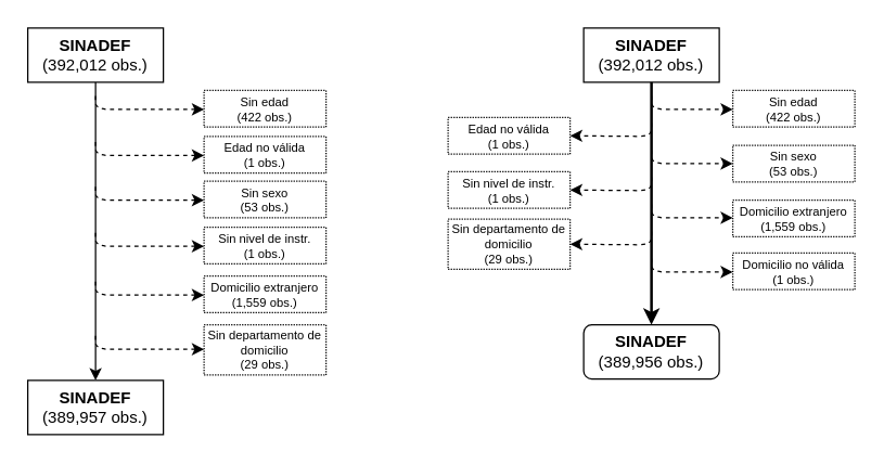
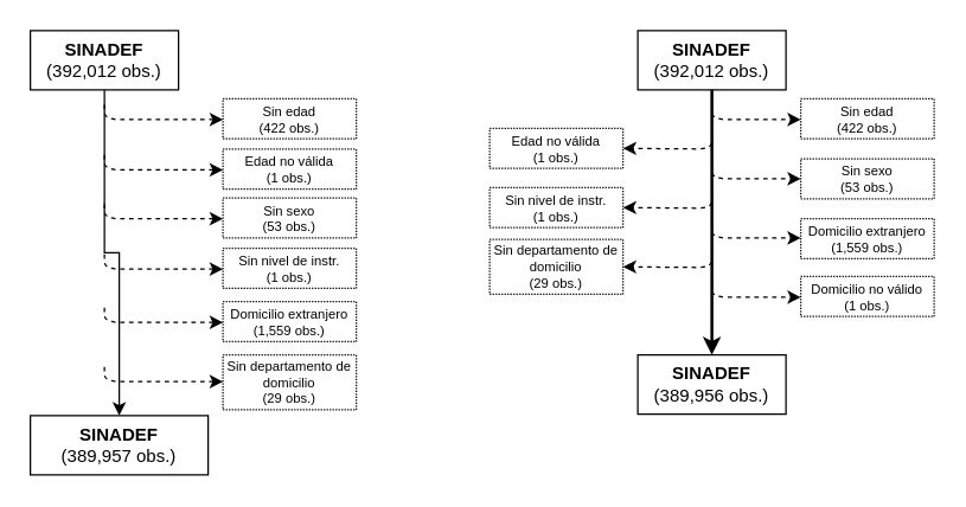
  <mxCell id="0" />
  <mxCell id="1" parent="0" />
  <mxCell id="2" value="&lt;div&gt;&lt;b&gt;SINADEF&lt;/b&gt;&lt;/div&gt;&lt;div&gt;(392,012 obs.)&lt;br&gt;&lt;/div&gt;" style="rounded=0;whiteSpace=wrap;html=1;fontStyle=0" vertex="1" parent="1"><mxGeometry x="20" y="20" width="100" height="40" as="geometry" /></mxCell>
  <mxCell id="3" style="edgeStyle=orthogonalEdgeStyle;rounded=0;orthogonalLoop=1;jettySize=auto;html=1;exitX=0.5;exitY=1;exitDx=0;exitDy=0;entryX=0.5;entryY=0;entryDx=0;entryDy=0;" edge="1" parent="1" source="2" target="4"><mxGeometry relative="1" as="geometry"><mxPoint x="69.884" y="87" as="targetPoint" /><mxPoint x="69.884" y="67" as="sourcePoint" /></mxGeometry></mxCell>
- <mxCell id="4" value="&lt;div&gt;&lt;b&gt;SINADEF&lt;/b&gt;&lt;/div&gt;&lt;div&gt;(389,957 obs.)&lt;br&gt;&lt;/div&gt;" style="rounded=0;whiteSpace=wrap;html=1;" vertex="1" parent="1"><mxGeometry x="20" y="280" width="100" height="40" as="geometry" /></mxCell>
+ <mxCell id="4" value="&lt;div&gt;&lt;b&gt;SINADEF&lt;/b&gt;&lt;/div&gt;&lt;div&gt;(389,957 obs.)&lt;br&gt;&lt;/div&gt;" style="rounded=0;whiteSpace=wrap;html=1;" vertex="1" parent="1"><mxGeometry x="20" y="280" width="120" height="40" as="geometry" /></mxCell>
  <mxCell id="5" value="" style="endArrow=classic;html=1;dashed=1;" edge="1" parent="1"><mxGeometry width="50" height="50" relative="1" as="geometry"><mxPoint x="70" y="70" as="sourcePoint" /><mxPoint x="150" y="80" as="targetPoint" /><Array as="points"><mxPoint x="70" y="80" /></Array></mxGeometry></mxCell>
  <mxCell id="6" value="&lt;div style=&quot;font-size: 9px;&quot;&gt;Sin edad&lt;br style=&quot;font-size: 9px;&quot;&gt;&lt;/div&gt;&lt;div style=&quot;font-size: 9px;&quot;&gt;(422 obs.)&lt;br style=&quot;font-size: 9px;&quot;&gt;&lt;/div&gt;" style="rounded=0;whiteSpace=wrap;html=1;fontSize=9;dashed=1;dashPattern=1 1;" vertex="1" parent="1"><mxGeometry x="150" y="66" width="90" height="27" as="geometry" /></mxCell>
  <mxCell id="7" value="" style="endArrow=classic;html=1;dashed=1;" edge="1" parent="1"><mxGeometry width="50" height="50" relative="1" as="geometry"><mxPoint x="70" y="104" as="sourcePoint" /><mxPoint x="150" y="114" as="targetPoint" /><Array as="points"><mxPoint x="70" y="114" /></Array></mxGeometry></mxCell>
  <mxCell id="8" value="&lt;div style=&quot;font-size: 9px&quot;&gt;Edad no válida&lt;br style=&quot;font-size: 9px&quot;&gt;&lt;/div&gt;&lt;div style=&quot;font-size: 9px&quot;&gt;(1 obs.)&lt;br style=&quot;font-size: 9px&quot;&gt;&lt;/div&gt;" style="rounded=0;whiteSpace=wrap;html=1;fontSize=9;dashed=1;dashPattern=1 1;" vertex="1" parent="1"><mxGeometry x="150" y="100" width="90" height="27" as="geometry" /></mxCell>
  <mxCell id="9" value="" style="endArrow=classic;html=1;dashed=1;" edge="1" parent="1"><mxGeometry width="50" height="50" relative="1" as="geometry"><mxPoint x="70" y="137" as="sourcePoint" /><mxPoint x="150" y="147" as="targetPoint" /><Array as="points"><mxPoint x="70" y="147" /></Array></mxGeometry></mxCell>
  <mxCell id="10" value="&lt;div style=&quot;font-size: 9px&quot;&gt;Sin sexo&lt;br style=&quot;font-size: 9px&quot;&gt;&lt;/div&gt;&lt;div style=&quot;font-size: 9px&quot;&gt;(53 obs.)&lt;br style=&quot;font-size: 9px&quot;&gt;&lt;/div&gt;" style="rounded=0;whiteSpace=wrap;html=1;fontSize=9;dashed=1;dashPattern=1 1;" vertex="1" parent="1"><mxGeometry x="150" y="133" width="90" height="27" as="geometry" /></mxCell>
  <mxCell id="11" value="" style="endArrow=classic;html=1;dashed=1;" edge="1" parent="1"><mxGeometry width="50" height="50" relative="1" as="geometry"><mxPoint x="70" y="171" as="sourcePoint" /><mxPoint x="150" y="181" as="targetPoint" /><Array as="points"><mxPoint x="70" y="181" /></Array></mxGeometry></mxCell>
  <mxCell id="12" value="&lt;div style=&quot;font-size: 9px&quot;&gt;Sin nivel de instr.&lt;br style=&quot;font-size: 9px&quot;&gt;&lt;/div&gt;&lt;div style=&quot;font-size: 9px&quot;&gt;(1 obs.)&lt;br style=&quot;font-size: 9px&quot;&gt;&lt;/div&gt;" style="rounded=0;whiteSpace=wrap;html=1;fontSize=9;dashed=1;dashPattern=1 1;" vertex="1" parent="1"><mxGeometry x="150" y="167" width="90" height="27" as="geometry" /></mxCell>
  <mxCell id="13" value="" style="endArrow=classic;html=1;dashed=1;" edge="1" parent="1"><mxGeometry width="50" height="50" relative="1" as="geometry"><mxPoint x="70" y="207" as="sourcePoint" /><mxPoint x="150" y="217" as="targetPoint" /><Array as="points"><mxPoint x="70" y="217" /></Array></mxGeometry></mxCell>
  <mxCell id="14" value="&lt;div style=&quot;font-size: 9px&quot;&gt;Domicilio extranjero&lt;br style=&quot;font-size: 9px&quot;&gt;&lt;/div&gt;&lt;div style=&quot;font-size: 9px&quot;&gt;(1,559 obs.)&lt;br style=&quot;font-size: 9px&quot;&gt;&lt;/div&gt;" style="rounded=0;whiteSpace=wrap;html=1;fontSize=9;dashed=1;dashPattern=1 1;" vertex="1" parent="1"><mxGeometry x="150" y="203" width="90" height="27" as="geometry" /></mxCell>
  <mxCell id="15" value="" style="endArrow=classic;html=1;dashed=1;" edge="1" parent="1"><mxGeometry width="50" height="50" relative="1" as="geometry"><mxPoint x="70" y="247" as="sourcePoint" /><mxPoint x="150" y="257" as="targetPoint" /><Array as="points"><mxPoint x="70" y="257" /></Array></mxGeometry></mxCell>
  <mxCell id="16" value="&lt;div style=&quot;font-size: 9px&quot;&gt;Sin departamento de domicilio&lt;br style=&quot;font-size: 9px&quot;&gt;&lt;/div&gt;&lt;div style=&quot;font-size: 9px&quot;&gt;(29 obs.)&lt;br style=&quot;font-size: 9px&quot;&gt;&lt;/div&gt;" style="rounded=0;whiteSpace=wrap;html=1;fontSize=9;dashed=1;dashPattern=1 1;" vertex="1" parent="1"><mxGeometry x="150" y="239" width="90" height="37" as="geometry" /></mxCell>
  <mxCell id="17" value="&lt;div&gt;&lt;b&gt;SINADEF&lt;/b&gt;&lt;/div&gt;&lt;div&gt;(392,012 obs.)&lt;br&gt;&lt;/div&gt;" style="rounded=0;whiteSpace=wrap;html=1;fontStyle=0" vertex="1" parent="1"><mxGeometry x="430" y="20" width="100" height="40" as="geometry" /></mxCell>
  <mxCell id="18" style="edgeStyle=orthogonalEdgeStyle;rounded=0;orthogonalLoop=1;jettySize=auto;html=1;exitX=0.5;exitY=1;exitDx=0;exitDy=0;entryX=0.5;entryY=0;entryDx=0;entryDy=0;strokeWidth=2;" edge="1" parent="1" source="17" target="19"><mxGeometry relative="1" as="geometry"><mxPoint x="479.884" y="87" as="targetPoint" /><mxPoint x="479.884" y="67" as="sourcePoint" /></mxGeometry></mxCell>
- <mxCell id="19" value="&lt;div&gt;&lt;b&gt;SINADEF&lt;/b&gt;&lt;/div&gt;&lt;div&gt;(389,956 obs.)&lt;br&gt;&lt;/div&gt;" style="whiteSpace=wrap;html=1;rounded=1;" vertex="1" parent="1"><mxGeometry x="430" y="239" width="100" height="40" as="geometry" /></mxCell>
+ <mxCell id="19" value="&lt;div&gt;&lt;b&gt;SINADEF&lt;/b&gt;&lt;/div&gt;&lt;div&gt;(389,956 obs.)&lt;br&gt;&lt;/div&gt;" style="rounded=0;whiteSpace=wrap;html=1;" vertex="1" parent="1"><mxGeometry x="430" y="239" width="100" height="40" as="geometry" /></mxCell>
  <mxCell id="20" value="" style="endArrow=classic;html=1;dashed=1;" edge="1" parent="1"><mxGeometry width="50" height="50" relative="1" as="geometry"><mxPoint x="480" y="70" as="sourcePoint" /><mxPoint x="540" y="80" as="targetPoint" /><Array as="points"><mxPoint x="480" y="80" /></Array></mxGeometry></mxCell>
  <mxCell id="21" value="&lt;div style=&quot;font-size: 9px;&quot;&gt;Sin edad&lt;br style=&quot;font-size: 9px;&quot;&gt;&lt;/div&gt;&lt;div style=&quot;font-size: 9px;&quot;&gt;(422 obs.)&lt;br style=&quot;font-size: 9px;&quot;&gt;&lt;/div&gt;" style="rounded=0;whiteSpace=wrap;html=1;fontSize=9;dashed=1;dashPattern=1 1;" vertex="1" parent="1"><mxGeometry x="540" y="66" width="90" height="27" as="geometry" /></mxCell>
  <mxCell id="22" value="&lt;div style=&quot;font-size: 9px&quot;&gt;Edad no válida&lt;br style=&quot;font-size: 9px&quot;&gt;&lt;/div&gt;&lt;div style=&quot;font-size: 9px&quot;&gt;(1 obs.)&lt;br style=&quot;font-size: 9px&quot;&gt;&lt;/div&gt;" style="rounded=0;whiteSpace=wrap;html=1;fontSize=9;dashed=1;dashPattern=1 1;" vertex="1" parent="1"><mxGeometry x="330" y="86" width="90" height="27" as="geometry" /></mxCell>
  <mxCell id="23" value="" style="endArrow=classic;html=1;dashed=1;entryX=0;entryY=0.5;entryDx=0;entryDy=0;" edge="1" parent="1" target="24"><mxGeometry width="50" height="50" relative="1" as="geometry"><mxPoint x="480" y="110" as="sourcePoint" /><mxPoint x="560" y="120" as="targetPoint" /><Array as="points"><mxPoint x="480" y="120" /></Array></mxGeometry></mxCell>
  <mxCell id="24" value="&lt;div style=&quot;font-size: 9px&quot;&gt;Sin sexo&lt;br style=&quot;font-size: 9px&quot;&gt;&lt;/div&gt;&lt;div style=&quot;font-size: 9px&quot;&gt;(53 obs.)&lt;br style=&quot;font-size: 9px&quot;&gt;&lt;/div&gt;" style="rounded=0;whiteSpace=wrap;html=1;fontSize=9;dashed=1;dashPattern=1 1;" vertex="1" parent="1"><mxGeometry x="540" y="106.5" width="90" height="27" as="geometry" /></mxCell>
  <mxCell id="25" value="&lt;div style=&quot;font-size: 9px&quot;&gt;Sin nivel de instr.&lt;br style=&quot;font-size: 9px&quot;&gt;&lt;/div&gt;&lt;div style=&quot;font-size: 9px&quot;&gt;(1 obs.)&lt;br style=&quot;font-size: 9px&quot;&gt;&lt;/div&gt;" style="rounded=0;whiteSpace=wrap;html=1;fontSize=9;dashed=1;dashPattern=1 1;" vertex="1" parent="1"><mxGeometry x="330" y="126" width="90" height="27" as="geometry" /></mxCell>
  <mxCell id="26" value="&lt;div style=&quot;font-size: 9px&quot;&gt;Domicilio extranjero&lt;br style=&quot;font-size: 9px&quot;&gt;&lt;/div&gt;&lt;div style=&quot;font-size: 9px&quot;&gt;(1,559 obs.)&lt;br style=&quot;font-size: 9px&quot;&gt;&lt;/div&gt;" style="rounded=0;whiteSpace=wrap;html=1;fontSize=9;dashed=1;dashPattern=1 1;" vertex="1" parent="1"><mxGeometry x="540" y="147" width="90" height="27" as="geometry" /></mxCell>
  <mxCell id="27" value="&lt;div style=&quot;font-size: 9px&quot;&gt;Sin departamento de domicilio&lt;br style=&quot;font-size: 9px&quot;&gt;&lt;/div&gt;&lt;div style=&quot;font-size: 9px&quot;&gt;(29 obs.)&lt;br style=&quot;font-size: 9px&quot;&gt;&lt;/div&gt;" style="rounded=0;whiteSpace=wrap;html=1;fontSize=9;dashed=1;dashPattern=1 1;" vertex="1" parent="1"><mxGeometry x="330" y="161" width="90" height="37" as="geometry" /></mxCell>
  <mxCell id="28" value="" style="endArrow=classic;html=1;dashed=1;entryX=1;entryY=0.5;entryDx=0;entryDy=0;" edge="1" parent="1" target="22"><mxGeometry width="50" height="50" relative="1" as="geometry"><mxPoint x="480" y="90" as="sourcePoint" /><mxPoint x="405" y="100" as="targetPoint" /><Array as="points"><mxPoint x="480" y="100" /></Array></mxGeometry></mxCell>
  <mxCell id="29" value="" style="endArrow=classic;html=1;dashed=1;entryX=1;entryY=0.5;entryDx=0;entryDy=0;" edge="1" parent="1"><mxGeometry width="50" height="50" relative="1" as="geometry"><mxPoint x="480" y="130" as="sourcePoint" /><mxPoint x="420" y="139.5" as="targetPoint" /><Array as="points"><mxPoint x="480" y="140" /></Array></mxGeometry></mxCell>
  <mxCell id="30" value="" style="endArrow=classic;html=1;dashed=1;entryX=0;entryY=0.5;entryDx=0;entryDy=0;" edge="1" parent="1"><mxGeometry width="50" height="50" relative="1" as="geometry"><mxPoint x="480" y="150" as="sourcePoint" /><mxPoint x="540" y="160" as="targetPoint" /><Array as="points"><mxPoint x="480" y="160" /></Array></mxGeometry></mxCell>
  <mxCell id="31" value="" style="endArrow=classic;html=1;dashed=1;entryX=1;entryY=0.5;entryDx=0;entryDy=0;" edge="1" parent="1"><mxGeometry width="50" height="50" relative="1" as="geometry"><mxPoint x="480" y="170" as="sourcePoint" /><mxPoint x="420" y="179.5" as="targetPoint" /><Array as="points"><mxPoint x="480" y="180" /></Array></mxGeometry></mxCell>
- <mxCell id="32" value="&lt;div style=&quot;font-size: 9px&quot;&gt;Domicilio no válida&lt;br style=&quot;font-size: 9px&quot;&gt;&lt;/div&gt;&lt;div style=&quot;font-size: 9px&quot;&gt;(1 obs.)&lt;br style=&quot;font-size: 9px&quot;&gt;&lt;/div&gt;" style="rounded=0;whiteSpace=wrap;html=1;fontSize=9;dashed=1;dashPattern=1 1;" vertex="1" parent="1"><mxGeometry x="540" y="186" width="90" height="27" as="geometry" /></mxCell>
+ <mxCell id="32" value="&lt;div style=&quot;font-size: 9px&quot;&gt;Domicilio no válido&lt;br style=&quot;font-size: 9px&quot;&gt;&lt;/div&gt;&lt;div style=&quot;font-size: 9px&quot;&gt;(1 obs.)&lt;br style=&quot;font-size: 9px&quot;&gt;&lt;/div&gt;" style="rounded=0;whiteSpace=wrap;html=1;fontSize=9;dashed=1;dashPattern=1 1;" vertex="1" parent="1"><mxGeometry x="540" y="186" width="90" height="27" as="geometry" /></mxCell>
  <mxCell id="33" value="" style="endArrow=classic;html=1;dashed=1;entryX=0;entryY=0.5;entryDx=0;entryDy=0;" edge="1" parent="1"><mxGeometry width="50" height="50" relative="1" as="geometry"><mxPoint x="480" y="190" as="sourcePoint" /><mxPoint x="540" y="200" as="targetPoint" /><Array as="points"><mxPoint x="480" y="200" /></Array></mxGeometry></mxCell>
